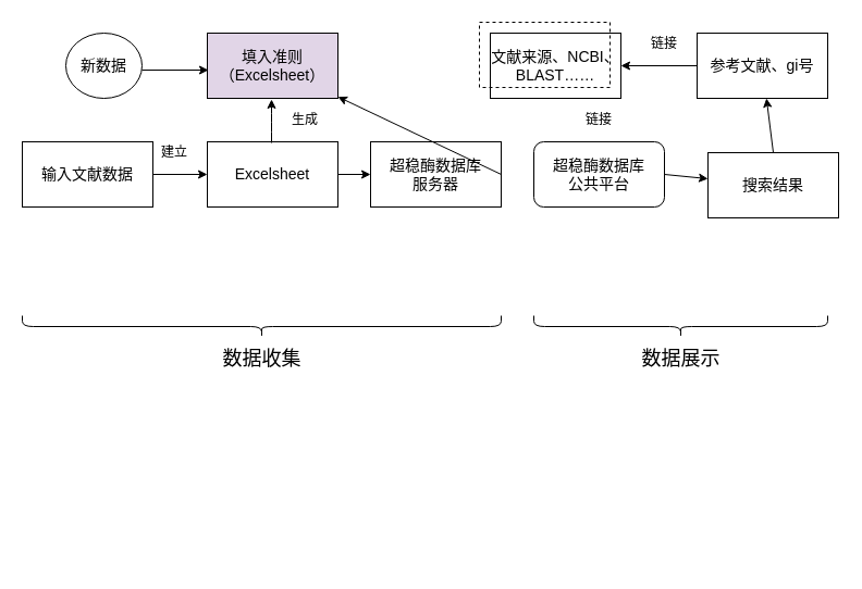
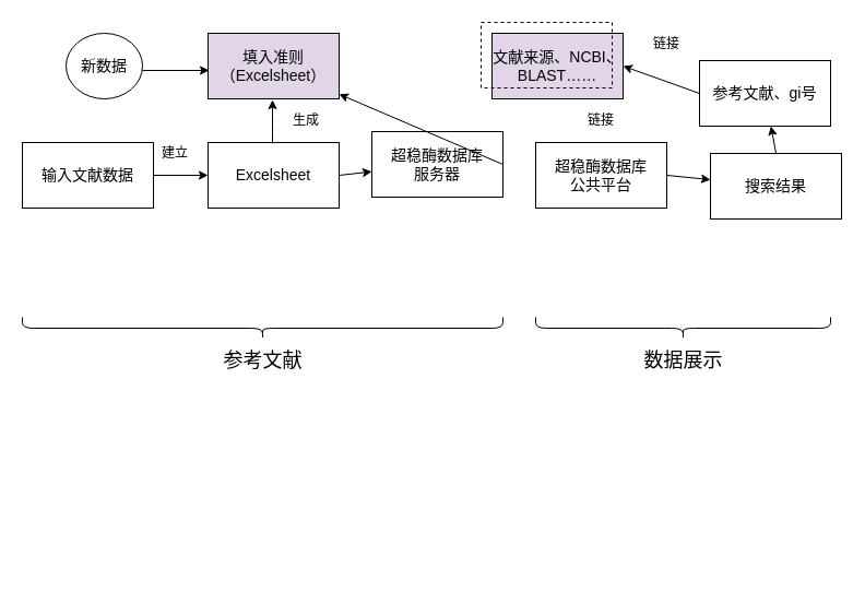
  <mxCell id="0" />
  <mxCell id="1" parent="0" />
  <mxCell id="2" value="&lt;font style=&quot;font-size: 14px&quot;&gt;输入文献数据&lt;/font&gt;" style="rounded=0;whiteSpace=wrap;html=1;" vertex="1" parent="1"><mxGeometry x="20" y="130" width="120" height="60" as="geometry" /></mxCell>
  <mxCell id="3" value="&lt;font style=&quot;font-size: 14px&quot;&gt;Excelsheet&lt;/font&gt;" style="rounded=0;whiteSpace=wrap;html=1;" vertex="1" parent="1"><mxGeometry x="190" y="130" width="120" height="60" as="geometry" /></mxCell>
- <mxCell id="4" value="&lt;font style=&quot;font-size: 14px&quot;&gt;超稳酶数据库&lt;br&gt;服务器&lt;br&gt;&lt;/font&gt;" style="rounded=0;whiteSpace=wrap;html=1;" vertex="1" parent="1"><mxGeometry x="340" y="130" width="120" height="60" as="geometry" /></mxCell>
- <mxCell id="5" value="&lt;font style=&quot;font-size: 14px&quot;&gt;超稳酶数据库&lt;br&gt;公共平台&lt;/font&gt;" style="whiteSpace=wrap;html=1;rounded=1;" vertex="1" parent="1"><mxGeometry x="490" y="130" width="120" height="60" as="geometry" /></mxCell>
+ <mxCell id="4" value="&lt;font style=&quot;font-size: 14px&quot;&gt;超稳酶数据库&lt;br&gt;服务器&lt;br&gt;&lt;/font&gt;" style="rounded=0;whiteSpace=wrap;html=1;" vertex="1" parent="1"><mxGeometry x="340" y="120" width="120" height="60" as="geometry" /></mxCell>
+ <mxCell id="5" value="&lt;font style=&quot;font-size: 14px&quot;&gt;超稳酶数据库&lt;br&gt;公共平台&lt;/font&gt;" style="rounded=0;whiteSpace=wrap;html=1;" vertex="1" parent="1"><mxGeometry x="490" y="130" width="120" height="60" as="geometry" /></mxCell>
  <mxCell id="6" value="&lt;font style=&quot;font-size: 14px&quot;&gt;搜索结果&lt;/font&gt;" style="rounded=0;whiteSpace=wrap;html=1;" vertex="1" parent="1"><mxGeometry x="650" y="140" width="120" height="60" as="geometry" /></mxCell>
- <mxCell id="7" value="&lt;font style=&quot;font-size: 14px&quot;&gt;参考文献、gi号&lt;/font&gt;" style="rounded=0;whiteSpace=wrap;html=1;" vertex="1" parent="1"><mxGeometry x="640" y="30" width="120" height="60" as="geometry" /></mxCell>
- <mxCell id="8" value="&lt;font style=&quot;font-size: 14px&quot;&gt;文献来源、NCBI、BLAST……&lt;/font&gt;" style="rounded=0;whiteSpace=wrap;html=1;" vertex="1" parent="1"><mxGeometry x="450" y="30" width="120" height="60" as="geometry" /></mxCell>
+ <mxCell id="7" value="&lt;font style=&quot;font-size: 14px&quot;&gt;参考文献、gi号&lt;/font&gt;" style="rounded=0;whiteSpace=wrap;html=1;" vertex="1" parent="1"><mxGeometry x="640" y="55" width="120" height="60" as="geometry" /></mxCell>
+ <mxCell id="8" value="&lt;font style=&quot;font-size: 14px&quot;&gt;文献来源、NCBI、BLAST……&lt;/font&gt;" style="rounded=0;whiteSpace=wrap;html=1;fillColor=#e1d5e7;" vertex="1" parent="1"><mxGeometry x="450" y="30" width="120" height="60" as="geometry" /></mxCell>
  <mxCell id="9" value="&lt;font style=&quot;font-size: 14px&quot;&gt;填入准则&lt;br&gt;（Excelsheet）&lt;/font&gt;" style="rounded=0;whiteSpace=wrap;html=1;fillColor=#e1d5e7;" vertex="1" parent="1"><mxGeometry x="190" y="30" width="120" height="60" as="geometry" /></mxCell>
  <mxCell id="10" value="" style="endArrow=classic;html=1;" edge="1" parent="1"><mxGeometry width="50" height="50" relative="1" as="geometry"><mxPoint x="140" y="160" as="sourcePoint" /><mxPoint x="190" y="160" as="targetPoint" /></mxGeometry></mxCell>
  <mxCell id="11" value="建立" style="text;html=1;strokeColor=none;fillColor=none;align=center;verticalAlign=middle;whiteSpace=wrap;rounded=0;" vertex="1" parent="1"><mxGeometry x="140" y="130" width="40" height="20" as="geometry" /></mxCell>
  <mxCell id="12" value="" style="endArrow=classic;html=1;" edge="1" parent="1"><mxGeometry width="50" height="50" relative="1" as="geometry"><mxPoint x="249" y="131" as="sourcePoint" /><mxPoint x="249" y="91" as="targetPoint" /><Array as="points"><mxPoint x="249" y="111" /></Array></mxGeometry></mxCell>
  <mxCell id="13" value="生成" style="text;html=1;strokeColor=none;fillColor=none;align=center;verticalAlign=middle;whiteSpace=wrap;rounded=0;" vertex="1" parent="1"><mxGeometry x="260" y="100" width="40" height="20" as="geometry" /></mxCell>
  <mxCell id="14" value="&lt;font style=&quot;font-size: 14px&quot;&gt;新数据&lt;/font&gt;" style="ellipse;whiteSpace=wrap;html=1;" vertex="1" parent="1"><mxGeometry x="60" y="30" width="70" height="60" as="geometry" /></mxCell>
  <mxCell id="15" value="" style="endArrow=classic;html=1;" edge="1" parent="1"><mxGeometry width="50" height="50" relative="1" as="geometry"><mxPoint x="130" y="64" as="sourcePoint" /><mxPoint x="191" y="64" as="targetPoint" /></mxGeometry></mxCell>
  <mxCell id="16" value="" style="endArrow=classic;html=1;exitX=1;exitY=0.5;exitDx=0;exitDy=0;" edge="1" parent="1" source="4" target="9"><mxGeometry width="50" height="50" relative="1" as="geometry"><mxPoint x="390" y="130" as="sourcePoint" /><mxPoint x="440" y="130" as="targetPoint" /></mxGeometry></mxCell>
  <mxCell id="17" value="" style="endArrow=classic;html=1;exitX=1;exitY=0.5;exitDx=0;exitDy=0;" edge="1" parent="1" source="3" target="4"><mxGeometry width="50" height="50" relative="1" as="geometry"><mxPoint x="390" y="130" as="sourcePoint" /><mxPoint x="440" y="80" as="targetPoint" /></mxGeometry></mxCell>
  <mxCell id="18" value="" style="endArrow=classic;html=1;exitX=1;exitY=0.5;exitDx=0;exitDy=0;" edge="1" parent="1" source="5" target="6"><mxGeometry width="50" height="50" relative="1" as="geometry"><mxPoint x="390" y="130" as="sourcePoint" /><mxPoint x="440" y="80" as="targetPoint" /></mxGeometry></mxCell>
  <mxCell id="19" value="" style="endArrow=classic;html=1;exitX=0.5;exitY=0;exitDx=0;exitDy=0;" edge="1" parent="1" source="6" target="7"><mxGeometry width="50" height="50" relative="1" as="geometry"><mxPoint x="390" y="130" as="sourcePoint" /><mxPoint x="440" y="80" as="targetPoint" /></mxGeometry></mxCell>
  <mxCell id="20" value="" style="endArrow=classic;html=1;exitX=0;exitY=0.5;exitDx=0;exitDy=0;entryX=1;entryY=0.5;entryDx=0;entryDy=0;" edge="1" parent="1" source="7" target="8"><mxGeometry width="50" height="50" relative="1" as="geometry"><mxPoint x="390" y="130" as="sourcePoint" /><mxPoint x="440" y="80" as="targetPoint" /></mxGeometry></mxCell>
  <mxCell id="21" value="链接" style="text;html=1;strokeColor=none;fillColor=none;align=center;verticalAlign=middle;whiteSpace=wrap;rounded=0;" vertex="1" parent="1"><mxGeometry x="590" y="30" width="40" height="20" as="geometry" /></mxCell>
  <mxCell id="22" value="" style="shape=curlyBracket;whiteSpace=wrap;html=1;rounded=1;rotation=-90;" vertex="1" parent="1"><mxGeometry x="230" y="80" width="20" height="440" as="geometry" /></mxCell>
  <mxCell id="23" value="" style="shape=curlyBracket;whiteSpace=wrap;html=1;rounded=1;rotation=-90;" vertex="1" parent="1"><mxGeometry x="615" y="165" width="20" height="270" as="geometry" /></mxCell>
- <mxCell id="24" value="&lt;font style=&quot;font-size: 18px&quot;&gt;数据收集&lt;/font&gt;" style="text;html=1;strokeColor=none;fillColor=none;align=center;verticalAlign=middle;whiteSpace=wrap;rounded=0;" vertex="1" parent="1"><mxGeometry x="197.5" y="320" width="85" height="20" as="geometry" /></mxCell>
+ <mxCell id="24" value="&lt;font style=&quot;font-size: 18px&quot;&gt;参考文献&lt;/font&gt;" style="text;html=1;strokeColor=none;fillColor=none;align=center;verticalAlign=middle;whiteSpace=wrap;rounded=0;" vertex="1" parent="1"><mxGeometry x="197.5" y="320" width="85" height="20" as="geometry" /></mxCell>
  <mxCell id="25" value="&lt;font style=&quot;font-size: 18px&quot;&gt;数据展示&lt;/font&gt;" style="text;html=1;strokeColor=none;fillColor=none;align=center;verticalAlign=middle;whiteSpace=wrap;rounded=0;" vertex="1" parent="1"><mxGeometry x="582.5" y="320" width="85" height="20" as="geometry" /></mxCell>
  <mxCell id="26" value="链接" style="text;html=1;strokeColor=none;fillColor=none;align=center;verticalAlign=middle;whiteSpace=wrap;rounded=0;" vertex="1" parent="1"><mxGeometry x="530" y="100" width="40" height="20" as="geometry" /></mxCell>
  <mxCell id="27" value="" style="rounded=0;whiteSpace=wrap;html=1;dashed=1;fillColor=none;" vertex="1" parent="1"><mxGeometry x="440" y="20" width="120" height="60" as="geometry" /></mxCell>
